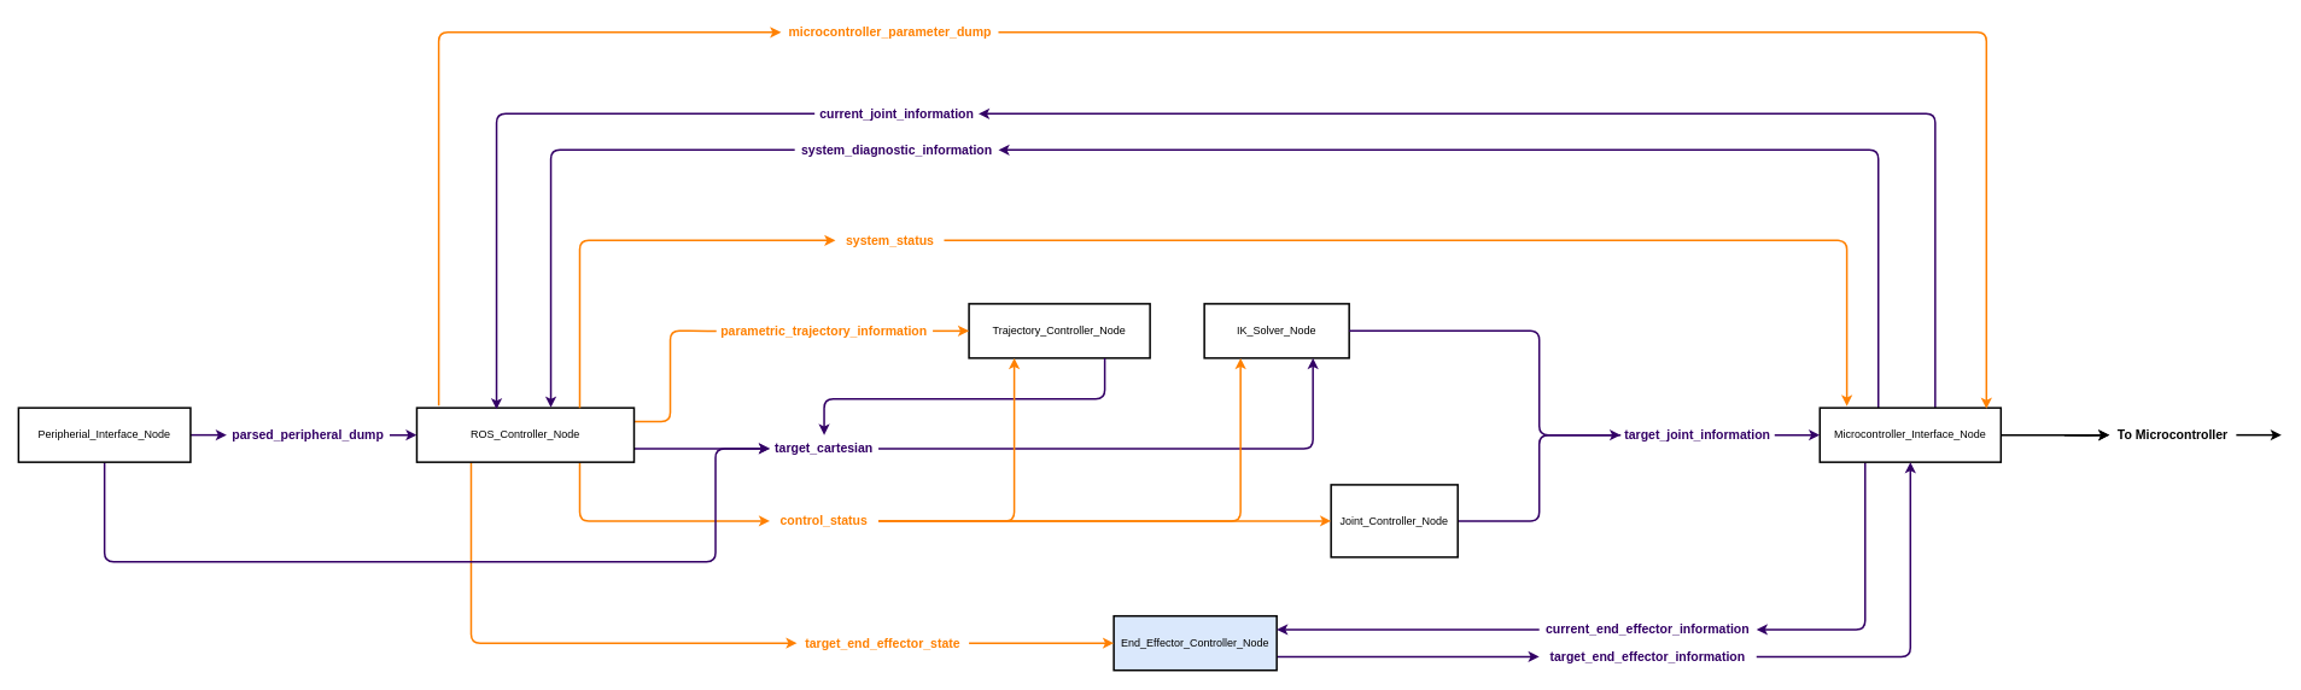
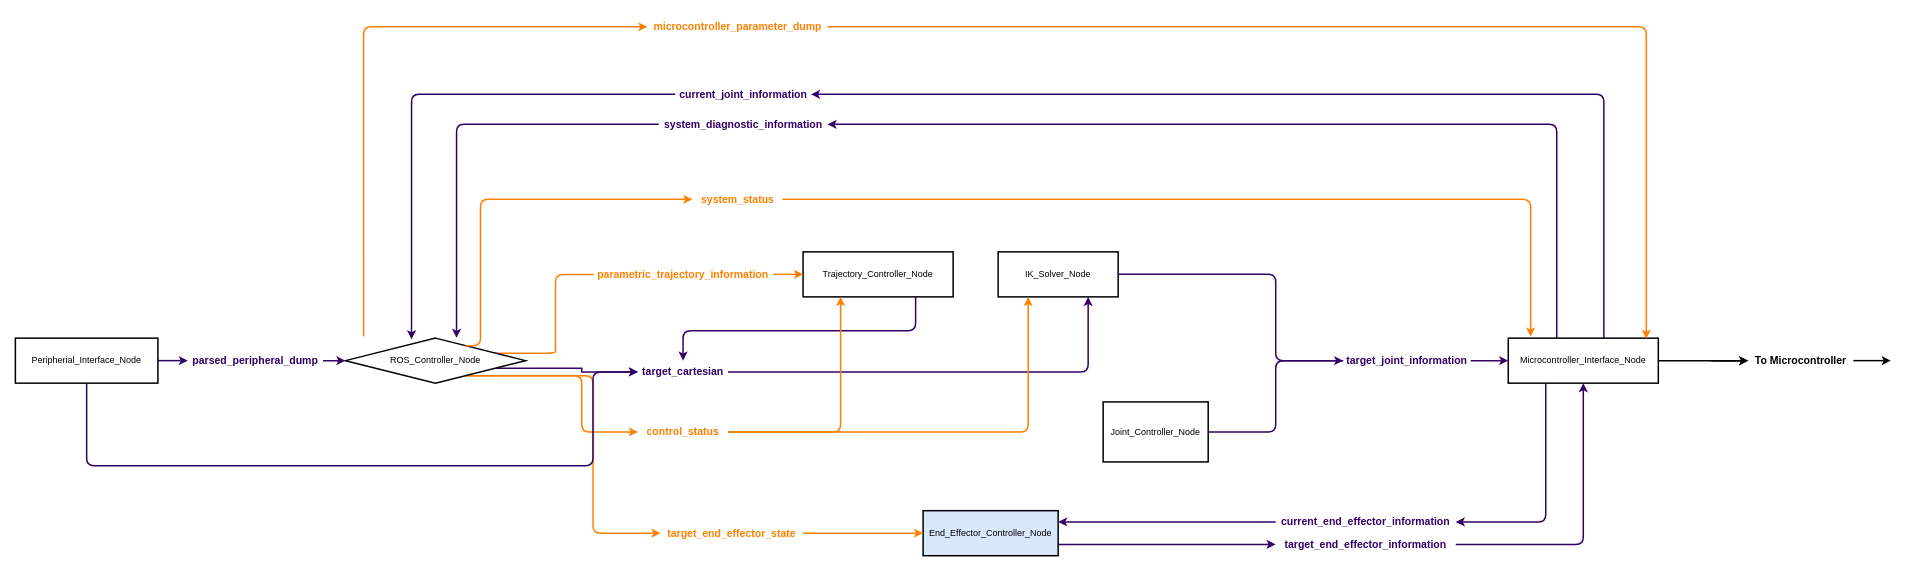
  <mxCell id="0" />
  <mxCell id="1" parent="0" />
  <mxCell id="2" style="edgeStyle=orthogonalEdgeStyle;rounded=1;orthogonalLoop=1;jettySize=auto;html=1;exitX=0.25;exitY=1;exitDx=0;exitDy=0;entryX=1;entryY=0.5;entryDx=0;entryDy=0;strokeWidth=2;curved=0;jumpStyle=line;strokeColor=#330066;" parent="1" source="7" target="32" edge="1"><mxGeometry relative="1" as="geometry" /></mxCell>
  <mxCell id="3" value="" style="edgeStyle=orthogonalEdgeStyle;rounded=0;orthogonalLoop=1;jettySize=auto;html=1;strokeWidth=2;" parent="1" target="42" edge="1"><mxGeometry relative="1" as="geometry"><mxPoint x="2280" y="480" as="sourcePoint" /></mxGeometry></mxCell>
  <mxCell id="4" value="" style="edgeStyle=orthogonalEdgeStyle;rounded=0;orthogonalLoop=1;jettySize=auto;html=1;strokeColor=#000000;strokeWidth=2;align=center;verticalAlign=middle;fontFamily=Helvetica;fontSize=11;fontColor=default;labelBackgroundColor=default;endArrow=classic;exitX=1;exitY=0.5;exitDx=0;exitDy=0;" parent="1" source="7" target="42" edge="1"><mxGeometry relative="1" as="geometry" /></mxCell>
  <mxCell id="5" style="edgeStyle=orthogonalEdgeStyle;rounded=1;orthogonalLoop=1;jettySize=auto;html=1;exitX=0.323;exitY=0.003;exitDx=0;exitDy=0;entryX=1;entryY=0.5;entryDx=0;entryDy=0;strokeColor=#330066;strokeWidth=2;align=center;verticalAlign=middle;fontFamily=Helvetica;fontSize=11;fontColor=default;labelBackgroundColor=default;endArrow=classic;exitPerimeter=0;curved=0;" parent="1" source="7" target="47" edge="1"><mxGeometry relative="1" as="geometry" /></mxCell>
  <mxCell id="6" style="edgeStyle=orthogonalEdgeStyle;rounded=1;orthogonalLoop=1;jettySize=auto;html=1;exitX=0.637;exitY=0.003;exitDx=0;exitDy=0;entryX=1;entryY=0.5;entryDx=0;entryDy=0;strokeColor=#330066;strokeWidth=2;align=center;verticalAlign=middle;fontFamily=Helvetica;fontSize=11;fontColor=default;labelBackgroundColor=default;endArrow=classic;exitPerimeter=0;curved=0;" parent="1" source="7" target="53" edge="1"><mxGeometry relative="1" as="geometry" /></mxCell>
  <mxCell id="7" value="Microcontroller_Interface_Node" style="rounded=0;whiteSpace=wrap;html=1;strokeWidth=2;" parent="1" vertex="1"><mxGeometry x="2010" y="450" width="200" height="60" as="geometry" /></mxCell>
  <mxCell id="8" style="edgeStyle=orthogonalEdgeStyle;rounded=1;orthogonalLoop=1;jettySize=auto;html=1;exitX=0.25;exitY=1;exitDx=0;exitDy=0;entryX=0;entryY=0.5;entryDx=0;entryDy=0;strokeWidth=2;jumpStyle=line;curved=0;strokeColor=#FF8000;" parent="1" source="13" target="34" edge="1"><mxGeometry relative="1" as="geometry" /></mxCell>
  <mxCell id="9" style="edgeStyle=orthogonalEdgeStyle;rounded=0;orthogonalLoop=1;jettySize=auto;html=1;exitX=1;exitY=0.75;exitDx=0;exitDy=0;entryX=0;entryY=0.5;entryDx=0;entryDy=0;strokeWidth=2;strokeColor=#330066;" parent="1" source="13" target="35" edge="1"><mxGeometry relative="1" as="geometry" /></mxCell>
  <mxCell id="10" style="edgeStyle=orthogonalEdgeStyle;rounded=1;orthogonalLoop=1;jettySize=auto;html=1;exitX=1;exitY=0.25;exitDx=0;exitDy=0;entryX=0.004;entryY=0.509;entryDx=0;entryDy=0;strokeWidth=2;curved=0;entryPerimeter=0;strokeColor=#FF8000;endArrow=none;" parent="1" source="13" target="37" edge="1"><mxGeometry relative="1" as="geometry"><mxPoint x="640" y="510" as="sourcePoint" /><mxPoint x="755" y="570" as="targetPoint" /><Array as="points"><mxPoint x="740" y="465" /><mxPoint x="740" y="365" /><mxPoint x="771" y="365" /></Array></mxGeometry></mxCell>
  <mxCell id="11" style="edgeStyle=orthogonalEdgeStyle;rounded=1;orthogonalLoop=1;jettySize=auto;html=1;exitX=0.101;exitY=-0.041;exitDx=0;exitDy=0;entryX=0;entryY=0.5;entryDx=0;entryDy=0;strokeWidth=2;curved=0;strokeColor=#FF8000;exitPerimeter=0;" parent="1" source="13" target="40" edge="1"><mxGeometry relative="1" as="geometry"><Array as="points"><mxPoint x="484" y="35" /></Array></mxGeometry></mxCell>
  <mxCell id="12" style="edgeStyle=orthogonalEdgeStyle;rounded=1;orthogonalLoop=1;jettySize=auto;html=1;exitX=0.75;exitY=1;exitDx=0;exitDy=0;entryX=0;entryY=0.5;entryDx=0;entryDy=0;strokeColor=#FF8000;strokeWidth=2;align=center;verticalAlign=middle;fontFamily=Helvetica;fontSize=11;fontColor=default;labelBackgroundColor=default;endArrow=classic;curved=0;" parent="1" source="13" target="51" edge="1"><mxGeometry relative="1" as="geometry" /></mxCell>
- <mxCell id="13" value="ROS_Controller_Node" style="rounded=0;whiteSpace=wrap;html=1;strokeWidth=2;" parent="1" vertex="1"><mxGeometry x="460" y="450" width="240" height="60" as="geometry" /></mxCell>
+ <mxCell id="13" value="ROS_Controller_Node" style="rhombus;whiteSpace=wrap;html=1;strokeWidth=2;" parent="1" vertex="1"><mxGeometry x="460" y="450" width="240" height="60" as="geometry" /></mxCell>
  <mxCell id="14" style="edgeStyle=orthogonalEdgeStyle;rounded=1;orthogonalLoop=1;jettySize=auto;html=1;strokeWidth=2;jumpStyle=line;curved=0;strokeColor=#FF8000;exitX=1;exitY=0.5;exitDx=0;exitDy=0;entryX=0.149;entryY=-0.033;entryDx=0;entryDy=0;entryPerimeter=0;" parent="1" source="45" target="7" edge="1"><mxGeometry relative="1" as="geometry"><mxPoint x="1800" y="250" as="sourcePoint" /><mxPoint x="2031" y="450" as="targetPoint" /></mxGeometry></mxCell>
  <mxCell id="15" style="edgeStyle=orthogonalEdgeStyle;rounded=1;orthogonalLoop=1;jettySize=auto;html=1;exitX=0.75;exitY=0;exitDx=0;exitDy=0;entryX=0;entryY=0.5;entryDx=0;entryDy=0;strokeWidth=2;strokeColor=#FF8000;curved=0;" parent="1" source="13" target="45" edge="1"><mxGeometry relative="1" as="geometry"><mxPoint x="1490" y="280" as="sourcePoint" /><Array as="points"><mxPoint x="640" y="265" /></Array></mxGeometry></mxCell>
  <mxCell id="16" style="edgeStyle=orthogonalEdgeStyle;rounded=1;orthogonalLoop=1;jettySize=auto;html=1;exitX=1;exitY=0.5;exitDx=0;exitDy=0;strokeWidth=2;jumpStyle=line;curved=0;strokeColor=#330066;entryX=0.5;entryY=1;entryDx=0;entryDy=0;" parent="1" source="30" target="7" edge="1"><mxGeometry relative="1" as="geometry"><mxPoint x="2100" y="510" as="targetPoint" /><Array as="points"><mxPoint x="2110" y="725" /></Array></mxGeometry></mxCell>
  <mxCell id="17" style="edgeStyle=orthogonalEdgeStyle;rounded=1;orthogonalLoop=1;jettySize=auto;html=1;exitX=1;exitY=0.75;exitDx=0;exitDy=0;curved=0;jumpStyle=line;strokeWidth=2;strokeColor=#330066;" parent="1" source="18" target="30" edge="1"><mxGeometry relative="1" as="geometry" /></mxCell>
  <mxCell id="18" value="End_Effector_Controller_Node" style="rounded=0;whiteSpace=wrap;html=1;strokeWidth=2;fillColor=#dae8fc;" parent="1" vertex="1"><mxGeometry x="1230" y="680" width="180" height="60" as="geometry" /></mxCell>
  <mxCell id="19" style="edgeStyle=orthogonalEdgeStyle;rounded=0;orthogonalLoop=1;jettySize=auto;html=1;exitX=1;exitY=0.5;exitDx=0;exitDy=0;entryX=0;entryY=0.5;entryDx=0;entryDy=0;strokeWidth=2;strokeColor=#330066;" parent="1" source="21" target="44" edge="1"><mxGeometry relative="1" as="geometry" /></mxCell>
  <mxCell id="20" style="edgeStyle=orthogonalEdgeStyle;rounded=1;orthogonalLoop=1;jettySize=auto;html=1;exitX=0.5;exitY=1;exitDx=0;exitDy=0;entryX=0;entryY=0.5;entryDx=0;entryDy=0;strokeColor=#330066;strokeWidth=2;align=center;verticalAlign=middle;fontFamily=Helvetica;fontSize=11;fontColor=default;labelBackgroundColor=default;endArrow=classic;curved=0;" parent="1" source="21" target="35" edge="1"><mxGeometry relative="1" as="geometry"><Array as="points"><mxPoint x="115" y="620" /><mxPoint x="790" y="620" /><mxPoint x="790" y="495" /></Array></mxGeometry></mxCell>
  <mxCell id="21" value="Peripherial_Interface_Node" style="rounded=0;whiteSpace=wrap;html=1;strokeWidth=2;" parent="1" vertex="1"><mxGeometry x="20" y="450" width="190" height="60" as="geometry" /></mxCell>
  <mxCell id="22" style="edgeStyle=orthogonalEdgeStyle;rounded=1;orthogonalLoop=1;jettySize=auto;html=1;exitX=1;exitY=0.5;exitDx=0;exitDy=0;entryX=0;entryY=0.5;entryDx=0;entryDy=0;curved=0;strokeWidth=2;endArrow=none;endFill=0;strokeColor=#330066;" parent="1" source="23" target="29" edge="1"><mxGeometry relative="1" as="geometry"><Array as="points"><mxPoint x="1700" y="575" /><mxPoint x="1700" y="480" /></Array></mxGeometry></mxCell>
  <mxCell id="23" value="Joint_Controller_Node" style="rounded=0;whiteSpace=wrap;html=1;strokeWidth=2;" parent="1" vertex="1"><mxGeometry x="1470" y="535" width="140" height="80" as="geometry" /></mxCell>
  <mxCell id="24" style="edgeStyle=orthogonalEdgeStyle;rounded=1;orthogonalLoop=1;jettySize=auto;html=1;exitX=1;exitY=0.5;exitDx=0;exitDy=0;entryX=0;entryY=0.5;entryDx=0;entryDy=0;strokeWidth=2;jumpStyle=line;curved=0;strokeColor=#330066;" parent="1" source="29" target="7" edge="1"><mxGeometry relative="1" as="geometry" /></mxCell>
  <mxCell id="25" value="IK_Solver_Node" style="rounded=0;whiteSpace=wrap;html=1;strokeWidth=2;" parent="1" vertex="1"><mxGeometry x="1330" y="335" width="160" height="60" as="geometry" /></mxCell>
  <mxCell id="26" value="Trajectory_Controller_Node" style="rounded=0;whiteSpace=wrap;html=1;strokeWidth=2;" parent="1" vertex="1"><mxGeometry x="1070" y="335" width="200" height="60" as="geometry" /></mxCell>
  <mxCell id="27" style="edgeStyle=orthogonalEdgeStyle;rounded=1;orthogonalLoop=1;jettySize=auto;html=1;entryX=0.75;entryY=1;entryDx=0;entryDy=0;curved=0;strokeWidth=2;jumpStyle=line;exitX=1;exitY=0.5;exitDx=0;exitDy=0;strokeColor=#330066;" parent="1" source="35" target="25" edge="1"><mxGeometry relative="1" as="geometry"><mxPoint x="930" y="480" as="sourcePoint" /><Array as="points"><mxPoint x="1450" y="495" /></Array></mxGeometry></mxCell>
  <mxCell id="28" value="" style="edgeStyle=orthogonalEdgeStyle;rounded=1;orthogonalLoop=1;jettySize=auto;html=1;exitX=1;exitY=0.5;exitDx=0;exitDy=0;entryX=0;entryY=0.5;entryDx=0;entryDy=0;strokeWidth=2;jumpStyle=line;curved=0;strokeColor=#330066;" parent="1" source="25" target="29" edge="1"><mxGeometry relative="1" as="geometry"><mxPoint x="1520" y="540" as="sourcePoint" /><mxPoint x="1650" y="480" as="targetPoint" /><Array as="points"><mxPoint x="1700" y="365" /><mxPoint x="1700" y="480" /></Array></mxGeometry></mxCell>
  <mxCell id="29" value="&lt;font color=&quot;#330066&quot; style=&quot;font-size: 14px;&quot;&gt;&lt;b style=&quot;&quot;&gt;target_joint_information&lt;/b&gt;&lt;/font&gt;" style="text;html=1;align=center;verticalAlign=middle;whiteSpace=wrap;rounded=0;strokeWidth=2;" parent="1" vertex="1"><mxGeometry x="1790" y="465" width="170" height="30" as="geometry" /></mxCell>
  <mxCell id="30" value="&lt;font color=&quot;#330066&quot;&gt;&lt;span style=&quot;font-size: 14px;&quot;&gt;&lt;b&gt;target_end_effector_information&lt;/b&gt;&lt;/span&gt;&lt;/font&gt;" style="text;html=1;align=center;verticalAlign=middle;whiteSpace=wrap;rounded=0;strokeWidth=2;" parent="1" vertex="1"><mxGeometry x="1700" y="710" width="240" height="30" as="geometry" /></mxCell>
  <mxCell id="31" style="edgeStyle=orthogonalEdgeStyle;rounded=1;orthogonalLoop=1;jettySize=auto;html=1;exitX=0;exitY=0.5;exitDx=0;exitDy=0;entryX=1;entryY=0.25;entryDx=0;entryDy=0;strokeWidth=2;curved=0;strokeColor=#330066;" parent="1" source="32" target="18" edge="1"><mxGeometry relative="1" as="geometry" /></mxCell>
  <mxCell id="32" value="&lt;span style=&quot;font-size: 14px;&quot;&gt;&lt;b style=&quot;&quot;&gt;&lt;font color=&quot;#330066&quot;&gt;current_end_effector_information&lt;/font&gt;&lt;/b&gt;&lt;/span&gt;" style="text;html=1;align=center;verticalAlign=middle;whiteSpace=wrap;rounded=0;strokeWidth=2;" parent="1" vertex="1"><mxGeometry x="1700" y="680" width="240" height="30" as="geometry" /></mxCell>
  <mxCell id="33" style="edgeStyle=orthogonalEdgeStyle;rounded=0;orthogonalLoop=1;jettySize=auto;html=1;exitX=1;exitY=0.5;exitDx=0;exitDy=0;entryX=0;entryY=0.5;entryDx=0;entryDy=0;strokeWidth=2;strokeColor=#FF8000;" parent="1" source="34" target="18" edge="1"><mxGeometry relative="1" as="geometry" /></mxCell>
  <mxCell id="34" value="&lt;span style=&quot;font-size: 14px;&quot;&gt;&lt;b style=&quot;&quot;&gt;&lt;font color=&quot;#ff8000&quot;&gt;target_end_effector_state&lt;/font&gt;&lt;/b&gt;&lt;/span&gt;" style="text;html=1;align=center;verticalAlign=middle;whiteSpace=wrap;rounded=0;strokeWidth=2;" parent="1" vertex="1"><mxGeometry x="880" y="695" width="190" height="30" as="geometry" /></mxCell>
  <mxCell id="35" value="&lt;span style=&quot;font-size: 14px;&quot;&gt;&lt;b style=&quot;&quot;&gt;&lt;font color=&quot;#330066&quot;&gt;target_cartesian&lt;/font&gt;&lt;/b&gt;&lt;/span&gt;" style="text;html=1;align=center;verticalAlign=middle;whiteSpace=wrap;rounded=0;strokeWidth=2;" parent="1" vertex="1"><mxGeometry x="850" y="480" width="120" height="30" as="geometry" /></mxCell>
  <mxCell id="36" style="edgeStyle=orthogonalEdgeStyle;rounded=1;orthogonalLoop=1;jettySize=auto;html=1;exitX=1;exitY=0.5;exitDx=0;exitDy=0;entryX=0;entryY=0.5;entryDx=0;entryDy=0;strokeWidth=2;jumpStyle=line;curved=0;strokeColor=#FF8000;" parent="1" source="37" target="26" edge="1"><mxGeometry relative="1" as="geometry" /></mxCell>
  <mxCell id="37" value="&lt;span style=&quot;font-size: 14px;&quot;&gt;&lt;b style=&quot;&quot;&gt;&lt;font color=&quot;#ff8000&quot;&gt;parametric_trajectory_information&lt;/font&gt;&lt;/b&gt;&lt;/span&gt;" style="text;html=1;align=center;verticalAlign=middle;whiteSpace=wrap;rounded=0;strokeWidth=2;" parent="1" vertex="1"><mxGeometry x="790" y="350" width="240" height="30" as="geometry" /></mxCell>
  <mxCell id="38" style="edgeStyle=orthogonalEdgeStyle;rounded=1;orthogonalLoop=1;jettySize=auto;html=1;exitX=0.75;exitY=1;exitDx=0;exitDy=0;strokeWidth=2;curved=0;startArrow=none;startFill=0;endArrow=classic;endFill=1;entryX=0.5;entryY=0;entryDx=0;entryDy=0;strokeColor=#330066;" parent="1" source="26" target="35" edge="1"><mxGeometry relative="1" as="geometry"><mxPoint x="1040" y="480" as="targetPoint" /><Array as="points"><mxPoint x="1220" y="440" /><mxPoint x="910" y="440" /></Array><mxPoint x="1250" y="525" as="sourcePoint" /></mxGeometry></mxCell>
  <mxCell id="39" style="edgeStyle=orthogonalEdgeStyle;rounded=1;orthogonalLoop=1;jettySize=auto;html=1;exitX=1;exitY=0.5;exitDx=0;exitDy=0;entryX=0.92;entryY=0.014;entryDx=0;entryDy=0;strokeWidth=2;curved=0;strokeColor=#FF8000;entryPerimeter=0;" parent="1" source="40" target="7" edge="1"><mxGeometry relative="1" as="geometry" /></mxCell>
  <mxCell id="40" value="&lt;font color=&quot;#ff8000&quot; style=&quot;font-size: 14px;&quot;&gt;&lt;b style=&quot;&quot;&gt;microcontroller_parameter_dump&lt;/b&gt;&lt;/font&gt;" style="text;html=1;align=center;verticalAlign=middle;whiteSpace=wrap;rounded=0;strokeWidth=2;" parent="1" vertex="1"><mxGeometry x="862.5" y="20" width="240" height="30" as="geometry" /></mxCell>
  <mxCell id="41" style="edgeStyle=orthogonalEdgeStyle;rounded=0;orthogonalLoop=1;jettySize=auto;html=1;exitX=1;exitY=0.5;exitDx=0;exitDy=0;strokeWidth=2;" parent="1" source="42" edge="1"><mxGeometry relative="1" as="geometry"><mxPoint x="2520" y="480" as="targetPoint" /></mxGeometry></mxCell>
  <mxCell id="42" value="&lt;font style=&quot;font-size: 14px;&quot;&gt;&lt;b style=&quot;&quot;&gt;To Microcontroller&lt;/b&gt;&lt;/font&gt;" style="text;html=1;align=center;verticalAlign=middle;whiteSpace=wrap;rounded=0;strokeWidth=2;" parent="1" vertex="1"><mxGeometry x="2330" y="465" width="140" height="30" as="geometry" /></mxCell>
  <mxCell id="43" style="edgeStyle=orthogonalEdgeStyle;rounded=0;orthogonalLoop=1;jettySize=auto;html=1;exitX=1;exitY=0.5;exitDx=0;exitDy=0;strokeWidth=2;strokeColor=#330066;" parent="1" source="44" target="13" edge="1"><mxGeometry relative="1" as="geometry" /></mxCell>
  <mxCell id="44" value="&lt;font color=&quot;#330066&quot;&gt;&lt;span style=&quot;font-size: 14px;&quot;&gt;&lt;b&gt;parsed_peripheral_dump&lt;/b&gt;&lt;/span&gt;&lt;/font&gt;" style="text;html=1;align=center;verticalAlign=middle;whiteSpace=wrap;rounded=0;strokeWidth=2;" parent="1" vertex="1"><mxGeometry x="250" y="465" width="180" height="30" as="geometry" /></mxCell>
  <mxCell id="45" value="&lt;p style=&quot;line-height: 120%;&quot;&gt;&lt;span style=&quot;font-size: 14px;&quot;&gt;&lt;b style=&quot;&quot;&gt;&lt;font color=&quot;#ff8000&quot;&gt;system_status&lt;/font&gt;&lt;/b&gt;&lt;/span&gt;&lt;/p&gt;" style="text;html=1;align=center;verticalAlign=middle;whiteSpace=wrap;rounded=0;strokeWidth=2;" parent="1" vertex="1"><mxGeometry x="922.5" y="250" width="120" height="30" as="geometry" /></mxCell>
  <mxCell id="46" style="edgeStyle=orthogonalEdgeStyle;curved=0;rounded=1;jumpStyle=line;orthogonalLoop=1;jettySize=auto;html=1;exitX=0;exitY=0.5;exitDx=0;exitDy=0;strokeColor=#330066;strokeWidth=2;align=center;verticalAlign=middle;fontFamily=Helvetica;fontSize=11;fontColor=default;labelBackgroundColor=default;endArrow=classic;entryX=0.617;entryY=-0.008;entryDx=0;entryDy=0;entryPerimeter=0;" parent="1" source="47" target="13" edge="1"><mxGeometry relative="1" as="geometry" /></mxCell>
  <mxCell id="47" value="&lt;font color=&quot;#330066&quot;&gt;&lt;span style=&quot;font-size: 14px;&quot;&gt;&lt;b&gt;system_diagnostic_information&lt;/b&gt;&lt;/span&gt;&lt;/font&gt;" style="text;html=1;align=center;verticalAlign=middle;whiteSpace=wrap;rounded=0;strokeWidth=2;" parent="1" vertex="1"><mxGeometry x="877.5" y="150" width="225" height="30" as="geometry" /></mxCell>
  <mxCell id="48" style="edgeStyle=orthogonalEdgeStyle;rounded=1;orthogonalLoop=1;jettySize=auto;html=1;exitX=1;exitY=0.5;exitDx=0;exitDy=0;entryX=0.25;entryY=1;entryDx=0;entryDy=0;strokeColor=#FF8000;strokeWidth=2;align=center;verticalAlign=middle;fontFamily=Helvetica;fontSize=11;fontColor=default;labelBackgroundColor=default;endArrow=classic;curved=0;" parent="1" source="51" target="26" edge="1"><mxGeometry relative="1" as="geometry" /></mxCell>
  <mxCell id="49" style="edgeStyle=orthogonalEdgeStyle;rounded=1;orthogonalLoop=1;jettySize=auto;html=1;exitX=1;exitY=0.5;exitDx=0;exitDy=0;entryX=0.25;entryY=1;entryDx=0;entryDy=0;strokeColor=#FF8000;strokeWidth=2;align=center;verticalAlign=middle;fontFamily=Helvetica;fontSize=11;fontColor=default;labelBackgroundColor=default;endArrow=classic;curved=0;" parent="1" source="51" target="25" edge="1"><mxGeometry relative="1" as="geometry" /></mxCell>
- <mxCell id="50" style="edgeStyle=orthogonalEdgeStyle;rounded=1;orthogonalLoop=1;jettySize=auto;html=1;exitX=1;exitY=0.5;exitDx=0;exitDy=0;entryX=0;entryY=0.5;entryDx=0;entryDy=0;strokeColor=#FF8000;strokeWidth=2;align=center;verticalAlign=middle;fontFamily=Helvetica;fontSize=11;fontColor=default;labelBackgroundColor=default;endArrow=classic;curved=0;" parent="1" source="51" target="23" edge="1"><mxGeometry relative="1" as="geometry" /></mxCell>
  <mxCell id="51" value="&lt;p style=&quot;line-height: 120%;&quot;&gt;&lt;span style=&quot;font-size: 14px;&quot;&gt;&lt;b style=&quot;&quot;&gt;&lt;font color=&quot;#ff8000&quot;&gt;control_status&lt;/font&gt;&lt;/b&gt;&lt;/span&gt;&lt;/p&gt;" style="text;html=1;align=center;verticalAlign=middle;whiteSpace=wrap;rounded=0;strokeWidth=2;" parent="1" vertex="1"><mxGeometry x="850" y="560" width="120" height="30" as="geometry" /></mxCell>
  <mxCell id="52" style="edgeStyle=orthogonalEdgeStyle;rounded=1;orthogonalLoop=1;jettySize=auto;html=1;exitX=0;exitY=0.5;exitDx=0;exitDy=0;entryX=0.367;entryY=0.025;entryDx=0;entryDy=0;strokeColor=#330066;strokeWidth=2;align=center;verticalAlign=middle;fontFamily=Helvetica;fontSize=11;fontColor=default;labelBackgroundColor=default;endArrow=classic;curved=0;entryPerimeter=0;" parent="1" source="53" target="13" edge="1"><mxGeometry relative="1" as="geometry" /></mxCell>
  <mxCell id="53" value="&lt;font color=&quot;#330066&quot;&gt;&lt;span style=&quot;font-size: 14px;&quot;&gt;&lt;b&gt;current_joint_information&lt;/b&gt;&lt;/span&gt;&lt;/font&gt;" style="text;html=1;align=center;verticalAlign=middle;whiteSpace=wrap;rounded=0;strokeWidth=2;" parent="1" vertex="1"><mxGeometry x="899.5" y="110" width="181" height="30" as="geometry" /></mxCell>
